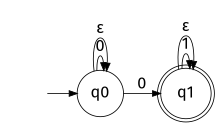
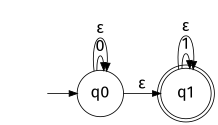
  digraph {
    rankdir=LR
    fontname="Fira Sans"
    node [fontsize=20 fontname="Fira Sans"]
    edge [fontsize="20pt" fontname="Fira Sans"]
    "" [shape=plaintext]
    n2 [label=q0 shape=circle]
    n3 [label=q1 shape=doublecircle]
    "" -> n2
    n2 -> n2 [label=0]
    n2 -> n2 [label="ε"]
-   n2 -> n3 [label=0]
+   n2 -> n3 [label="ε"]
    n3 -> n3 [label=1]
    n3 -> n3 [label="ε"]
  }
